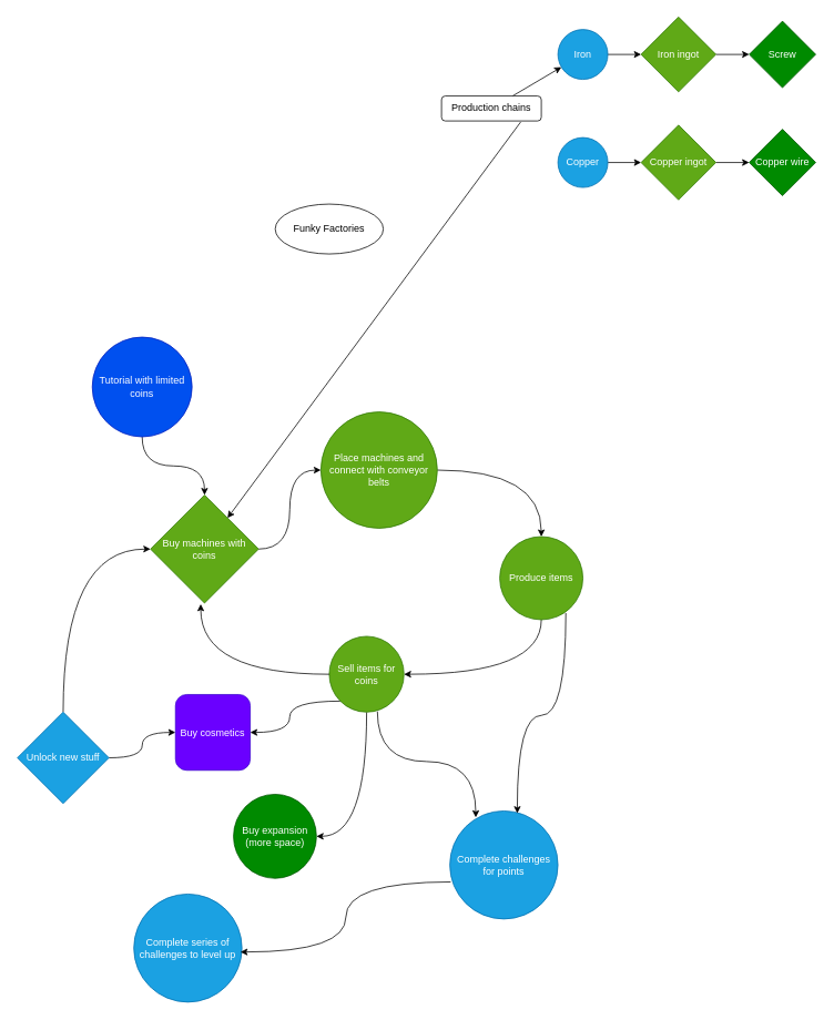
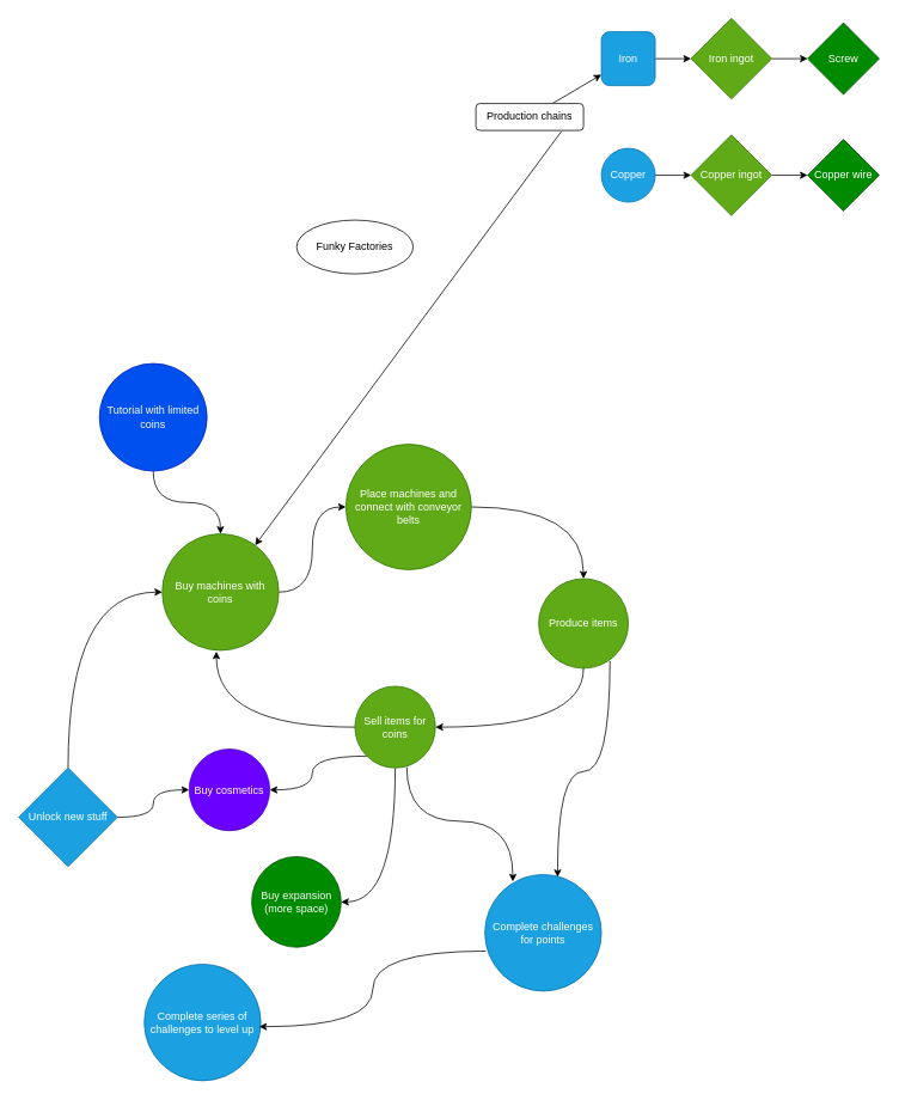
  <mxCell id="0" />
  <mxCell id="1" parent="0" />
  <mxCell id="2" value="Funky Factories" style="ellipse;whiteSpace=wrap;html=1;" parent="1" vertex="1"><mxGeometry x="330" y="245" width="130" height="60" as="geometry" /></mxCell>
  <mxCell id="3" style="edgeStyle=none;orthogonalLoop=1;jettySize=auto;html=1;" parent="1" source="5" target="7" edge="1"><mxGeometry relative="1" as="geometry"><mxPoint x="790" y="45" as="targetPoint" /></mxGeometry></mxCell>
  <mxCell id="4" style="edgeStyle=none;orthogonalLoop=1;jettySize=auto;html=1;exitX=0.793;exitY=1.043;exitDx=0;exitDy=0;exitPerimeter=0;" parent="1" source="5" target="17" edge="1"><mxGeometry relative="1" as="geometry" /></mxCell>
  <mxCell id="5" value="Production chains" style="rounded=1;whiteSpace=wrap;html=1;" parent="1" vertex="1"><mxGeometry x="530" y="115" width="120" height="30" as="geometry" /></mxCell>
  <mxCell id="6" style="edgeStyle=none;orthogonalLoop=1;jettySize=auto;html=1;entryX=0;entryY=0.5;entryDx=0;entryDy=0;" parent="1" source="7" target="11" edge="1"><mxGeometry relative="1" as="geometry" /></mxCell>
- <mxCell id="7" value="Iron" style="ellipse;whiteSpace=wrap;html=1;aspect=fixed;fillColor=#1ba1e2;fontColor=#ffffff;strokeColor=#006EAF;" parent="1" vertex="1"><mxGeometry x="670" y="35" width="60" height="60" as="geometry" /></mxCell>
+ <mxCell id="7" value="Iron" style="whiteSpace=wrap;html=1;aspect=fixed;fillColor=#1ba1e2;fontColor=#ffffff;strokeColor=#006EAF;rounded=1;" parent="1" vertex="1"><mxGeometry x="670" y="35" width="60" height="60" as="geometry" /></mxCell>
  <mxCell id="8" style="edgeStyle=none;orthogonalLoop=1;jettySize=auto;html=1;entryX=0;entryY=0.5;entryDx=0;entryDy=0;" parent="1" source="9" target="13" edge="1"><mxGeometry relative="1" as="geometry" /></mxCell>
  <mxCell id="9" value="Copper" style="ellipse;whiteSpace=wrap;html=1;aspect=fixed;fillColor=#1ba1e2;fontColor=#ffffff;strokeColor=#006EAF;" parent="1" vertex="1"><mxGeometry x="670" y="165" width="60" height="60" as="geometry" /></mxCell>
  <mxCell id="10" style="edgeStyle=none;orthogonalLoop=1;jettySize=auto;html=1;entryX=0;entryY=0.5;entryDx=0;entryDy=0;" parent="1" source="11" target="14" edge="1"><mxGeometry relative="1" as="geometry" /></mxCell>
  <mxCell id="11" value="Iron ingot" style="rhombus;whiteSpace=wrap;html=1;fillColor=#60a917;fontColor=#ffffff;strokeColor=#2D7600;" parent="1" vertex="1"><mxGeometry x="770" y="20" width="90" height="90" as="geometry" /></mxCell>
  <mxCell id="12" style="edgeStyle=none;orthogonalLoop=1;jettySize=auto;html=1;entryX=0;entryY=0.5;entryDx=0;entryDy=0;" parent="1" source="13" target="15" edge="1"><mxGeometry relative="1" as="geometry" /></mxCell>
  <mxCell id="13" value="Copper ingot" style="rhombus;whiteSpace=wrap;html=1;fillColor=#60a917;fontColor=#ffffff;strokeColor=#2D7600;" parent="1" vertex="1"><mxGeometry x="770" y="150" width="90" height="90" as="geometry" /></mxCell>
  <mxCell id="14" value="Screw" style="rhombus;whiteSpace=wrap;html=1;fillColor=#008a00;fontColor=#ffffff;strokeColor=#005700;" parent="1" vertex="1"><mxGeometry x="900" y="25" width="80" height="80" as="geometry" /></mxCell>
  <mxCell id="15" value="Copper wire" style="rhombus;whiteSpace=wrap;html=1;fillColor=#008a00;fontColor=#ffffff;strokeColor=#005700;" parent="1" vertex="1"><mxGeometry x="900" y="155" width="80" height="80" as="geometry" /></mxCell>
  <mxCell id="16" style="edgeStyle=orthogonalEdgeStyle;rounded=0;orthogonalLoop=1;jettySize=auto;html=1;entryX=0;entryY=0.5;entryDx=0;entryDy=0;curved=1;" edge="1" parent="1" source="17" target="19"><mxGeometry relative="1" as="geometry" /></mxCell>
- <mxCell id="17" value="Buy machines with coins" style="rhombus;whiteSpace=wrap;html=1;fillColor=#60a917;fontColor=#ffffff;strokeColor=#2D7600;" vertex="1" parent="1"><mxGeometry x="180" y="595" width="130" height="130" as="geometry" /></mxCell>
+ <mxCell id="17" value="Buy machines with coins" style="ellipse;whiteSpace=wrap;html=1;fillColor=#60a917;fontColor=#ffffff;strokeColor=#2D7600;" vertex="1" parent="1"><mxGeometry x="180" y="595" width="130" height="130" as="geometry" /></mxCell>
  <mxCell id="18" style="edgeStyle=orthogonalEdgeStyle;rounded=0;orthogonalLoop=1;jettySize=auto;html=1;entryX=0.5;entryY=0;entryDx=0;entryDy=0;curved=1;" edge="1" parent="1" source="19" target="21"><mxGeometry relative="1" as="geometry" /></mxCell>
  <mxCell id="19" value="Place machines and connect with conveyor belts" style="ellipse;whiteSpace=wrap;html=1;fillColor=#60a917;fontColor=#ffffff;strokeColor=#2D7600;" vertex="1" parent="1"><mxGeometry x="384.93" y="495" width="140" height="140" as="geometry" /></mxCell>
  <mxCell id="20" style="edgeStyle=orthogonalEdgeStyle;rounded=0;orthogonalLoop=1;jettySize=auto;html=1;entryX=1;entryY=0.5;entryDx=0;entryDy=0;curved=1;exitX=0.5;exitY=1;exitDx=0;exitDy=0;" edge="1" parent="1" source="21" target="25"><mxGeometry relative="1" as="geometry" /></mxCell>
  <mxCell id="21" value="Produce items" style="ellipse;whiteSpace=wrap;html=1;fillColor=#60a917;fontColor=#ffffff;strokeColor=#2D7600;" vertex="1" parent="1"><mxGeometry x="600" y="645" width="100" height="100" as="geometry" /></mxCell>
  <mxCell id="22" style="edgeStyle=orthogonalEdgeStyle;rounded=0;orthogonalLoop=1;jettySize=auto;html=1;entryX=1;entryY=0.5;entryDx=0;entryDy=0;exitX=0;exitY=1;exitDx=0;exitDy=0;curved=1;" edge="1" parent="1" source="25" target="36"><mxGeometry relative="1" as="geometry" /></mxCell>
  <mxCell id="23" style="edgeStyle=orthogonalEdgeStyle;rounded=0;orthogonalLoop=1;jettySize=auto;html=1;exitX=0.644;exitY=0.991;exitDx=0;exitDy=0;exitPerimeter=0;curved=1;entryX=0.24;entryY=0.06;entryDx=0;entryDy=0;entryPerimeter=0;" edge="1" parent="1" source="25" target="27"><mxGeometry relative="1" as="geometry" /></mxCell>
  <mxCell id="24" style="edgeStyle=orthogonalEdgeStyle;rounded=0;orthogonalLoop=1;jettySize=auto;html=1;entryX=1;entryY=0.5;entryDx=0;entryDy=0;exitX=0.5;exitY=1;exitDx=0;exitDy=0;curved=1;" edge="1" parent="1" source="25" target="37"><mxGeometry relative="1" as="geometry" /></mxCell>
  <mxCell id="25" value="Sell items for coins" style="ellipse;whiteSpace=wrap;html=1;fillColor=#60a917;fontColor=#ffffff;strokeColor=#2D7600;" vertex="1" parent="1"><mxGeometry x="395" y="765" width="89.86" height="91.11" as="geometry" /></mxCell>
  <mxCell id="26" style="edgeStyle=orthogonalEdgeStyle;rounded=0;orthogonalLoop=1;jettySize=auto;html=1;entryX=0.465;entryY=1.009;entryDx=0;entryDy=0;entryPerimeter=0;curved=1;" edge="1" parent="1" source="25" target="17"><mxGeometry relative="1" as="geometry" /></mxCell>
  <mxCell id="27" value="Complete challenges for points" style="ellipse;whiteSpace=wrap;html=1;fillColor=#1ba1e2;fontColor=#ffffff;strokeColor=#006EAF;" vertex="1" parent="1"><mxGeometry x="540" y="975" width="130" height="130" as="geometry" /></mxCell>
  <mxCell id="28" style="edgeStyle=orthogonalEdgeStyle;rounded=0;orthogonalLoop=1;jettySize=auto;html=1;entryX=0.624;entryY=0.022;entryDx=0;entryDy=0;curved=1;exitX=0.795;exitY=0.92;exitDx=0;exitDy=0;exitPerimeter=0;entryPerimeter=0;" edge="1" parent="1" source="21" target="27"><mxGeometry relative="1" as="geometry"><mxPoint x="750" y="725" as="sourcePoint" /></mxGeometry></mxCell>
  <mxCell id="29" value="Complete series of challenges to level up" style="ellipse;whiteSpace=wrap;html=1;fillColor=#1ba1e2;fontColor=#ffffff;strokeColor=#006EAF;" vertex="1" parent="1"><mxGeometry x="160" y="1075" width="130" height="130" as="geometry" /></mxCell>
  <mxCell id="30" style="edgeStyle=orthogonalEdgeStyle;rounded=0;orthogonalLoop=1;jettySize=auto;html=1;entryX=0.986;entryY=0.536;entryDx=0;entryDy=0;entryPerimeter=0;curved=1;exitX=0.008;exitY=0.657;exitDx=0;exitDy=0;exitPerimeter=0;" edge="1" parent="1" source="27" target="29"><mxGeometry relative="1" as="geometry" /></mxCell>
  <mxCell id="31" style="edgeStyle=orthogonalEdgeStyle;rounded=0;orthogonalLoop=1;jettySize=auto;html=1;entryX=0;entryY=0.5;entryDx=0;entryDy=0;curved=1;exitX=0.5;exitY=0;exitDx=0;exitDy=0;" edge="1" parent="1" source="33" target="17"><mxGeometry relative="1" as="geometry" /></mxCell>
  <mxCell id="32" style="edgeStyle=orthogonalEdgeStyle;rounded=0;orthogonalLoop=1;jettySize=auto;html=1;entryX=0;entryY=0.5;entryDx=0;entryDy=0;curved=1;" edge="1" parent="1" source="33" target="36"><mxGeometry relative="1" as="geometry" /></mxCell>
  <mxCell id="33" value="Unlock new stuff" style="rhombus;whiteSpace=wrap;html=1;fillColor=#1ba1e2;fontColor=#ffffff;strokeColor=#006EAF;" vertex="1" parent="1"><mxGeometry x="20" y="856.11" width="110" height="110" as="geometry" /></mxCell>
  <mxCell id="34" style="edgeStyle=orthogonalEdgeStyle;rounded=0;orthogonalLoop=1;jettySize=auto;html=1;entryX=0.5;entryY=0;entryDx=0;entryDy=0;curved=1;" edge="1" parent="1" source="35" target="17"><mxGeometry relative="1" as="geometry" /></mxCell>
  <mxCell id="35" value="Tutorial with limited coins" style="ellipse;whiteSpace=wrap;html=1;fillColor=#0050ef;fontColor=#ffffff;strokeColor=#001DBC;" vertex="1" parent="1"><mxGeometry x="110" y="405" width="120" height="120" as="geometry" /></mxCell>
- <mxCell id="36" value="Buy cosmetics" style="whiteSpace=wrap;html=1;fillColor=#6a00ff;fontColor=#ffffff;strokeColor=#3700CC;rounded=1;" vertex="1" parent="1"><mxGeometry x="210.07" y="835" width="89.86" height="91.11" as="geometry" /></mxCell>
+ <mxCell id="36" value="Buy cosmetics" style="ellipse;whiteSpace=wrap;html=1;fillColor=#6a00ff;fontColor=#ffffff;strokeColor=#3700CC;" vertex="1" parent="1"><mxGeometry x="210.07" y="835" width="89.86" height="91.11" as="geometry" /></mxCell>
  <mxCell id="37" value="Buy expansion (more space)" style="ellipse;whiteSpace=wrap;html=1;fillColor=#008a00;fontColor=#ffffff;strokeColor=#005700;" vertex="1" parent="1"><mxGeometry x="279.86" y="955" width="99.72" height="101.11" as="geometry" /></mxCell>
